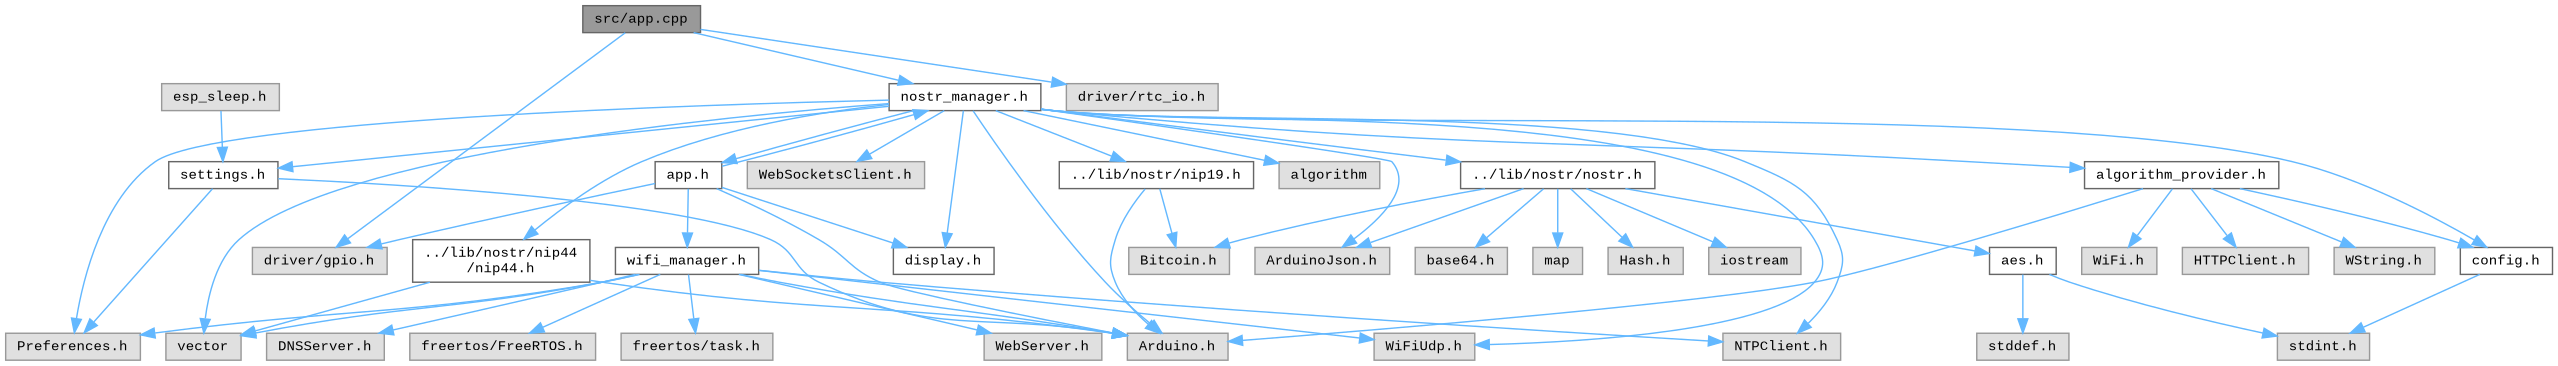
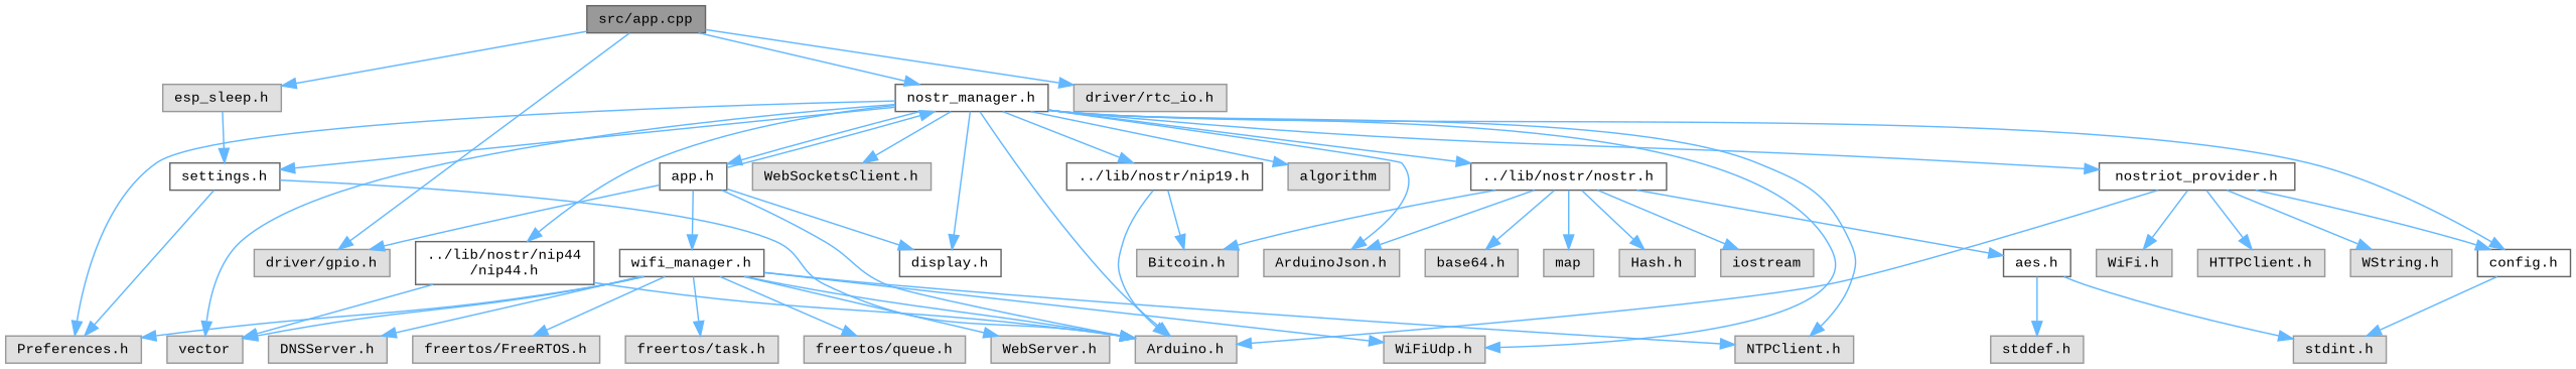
  digraph {
    fontname="Liberation Mono"
    node [color=grey60 fillcolor="#E0E0E0" fontname="Liberation Mono" fontsize=10 shape=box style=filled]
    edge [color=steelblue1 fontname="Liberation Mono" fontsize=10 labelfontname=Helvetica labelfontsize=10 style=solid]
    n1 [color=gray40 fillcolor=grey60 fontcolor=black height=0.2 label="src/app.cpp" width=0.4]
    n2 [height=0.2 label="driver/gpio.h" width=0.4]
    n3 [height=0.2 label="esp_sleep.h" width=0.4]
    n4 [height=0.2 label="driver/rtc_io.h" width=0.4]
    n5 [color=grey40 fillcolor=white height=0.2 label="nostr_manager.h" width=0.4]
    n6 [color=grey40 fillcolor=white height=0.2 label="app.h" width=0.4]
    n7 [height=0.2 label="Arduino.h" width=0.4]
    n8 [color=grey40 fillcolor=white height=0.2 label="display.h" width=0.4]
    n9 [color=grey40 fillcolor=white height=0.2 label="wifi_manager.h" width=0.4]
    n10 [color=grey40 fillcolor=white height=0.2 label="settings.h" width=0.4]
    n11 [height=0.2 label="Preferences.h" width=0.4]
    n12 [height=0.2 label="WiFiUdp.h" width=0.4]
    n13 [height=0.2 label="WebServer.h" width=0.4]
    n14 [height=0.2 label="DNSServer.h" width=0.4]
    n15 [height=0.2 label="NTPClient.h" width=0.4]
    n16 [height=0.2 label=vector width=0.4]
    n17 [height=0.2 label="freertos/FreeRTOS.h" width=0.4]
    n18 [height=0.2 label="freertos/task.h" width=0.4]
+   n19 [height=0.2 label="freertos/queue.h" width=0.4]
    n20 [height=0.2 label="WebSocketsClient.h" width=0.4]
    n21 [height=0.2 label="ArduinoJson.h" width=0.4]
    n22 [height=0.2 label=algorithm width=0.4]
    n23 [color=grey40 fillcolor=white height=0.2 label="config.h" width=0.4]
-   n24 [color=grey40 fillcolor=white height=0.2 label="algorithm_provider.h" width=0.4]
+   n24 [color=grey40 fillcolor=white height=0.2 label="nostriot_provider.h" width=0.4]
    n25 [color=grey40 fillcolor=white height=0.2 label="../lib/nostr/nostr.h" width=0.4]
    n26 [color=grey40 fillcolor=white height=0.2 label="../lib/nostr/nip44\l/nip44.h" width=0.4]
    n27 [color=grey40 fillcolor=white height=0.2 label="../lib/nostr/nip19.h" width=0.4]
    n28 [height=0.2 label="HTTPClient.h" width=0.4]
    n29 [height=0.2 label="stdint.h" width=0.4]
    n30 [height=0.2 label="WString.h" width=0.4]
    n31 [height=0.2 label="WiFi.h" width=0.4]
    n32 [height=0.2 label="Bitcoin.h" width=0.4]
    n33 [height=0.2 label="Hash.h" width=0.4]
    n34 [height=0.2 label=iostream width=0.4]
    n35 [height=0.2 label="base64.h" width=0.4]
    n36 [color=grey40 fillcolor=white height=0.2 label="aes.h" width=0.4]
    n37 [height=0.2 label=map width=0.4]
    n38 [height=0.2 label="stddef.h" width=0.4]
    n1 -> n2
+   n1 -> n3
    n1 -> n4
    n1 -> n5
    n3 -> n10
    n5 -> n6
    n5 -> n7
    n5 -> n8
    n5 -> n10
    n5 -> n11
    n5 -> n12
    n5 -> n15
    n5 -> n16
    n5 -> n20
    n5 -> n21
    n5 -> n22
    n5 -> n23
    n5 -> n24
    n5 -> n25
    n5 -> n26
    n5 -> n27
    n6 -> n2
    n6 -> n5
    n6 -> n7
    n6 -> n8
    n6 -> n9
    n9 -> n7
    n9 -> n11
    n9 -> n12
    n9 -> n13
    n9 -> n14
    n9 -> n15
    n9 -> n16
    n9 -> n17
    n9 -> n18
+   n9 -> n19
    n10 -> n7
    n10 -> n11
    n23 -> n29
    n24 -> n7
    n24 -> n23
    n24 -> n28
    n24 -> n30
    n24 -> n31
    n25 -> n21
    n25 -> n32
    n25 -> n33
    n25 -> n34
    n25 -> n35
    n25 -> n36
    n25 -> n37
    n26 -> n7
    n26 -> n16
    n27 -> n7
    n27 -> n32
    n36 -> n29
    n36 -> n38
  }
